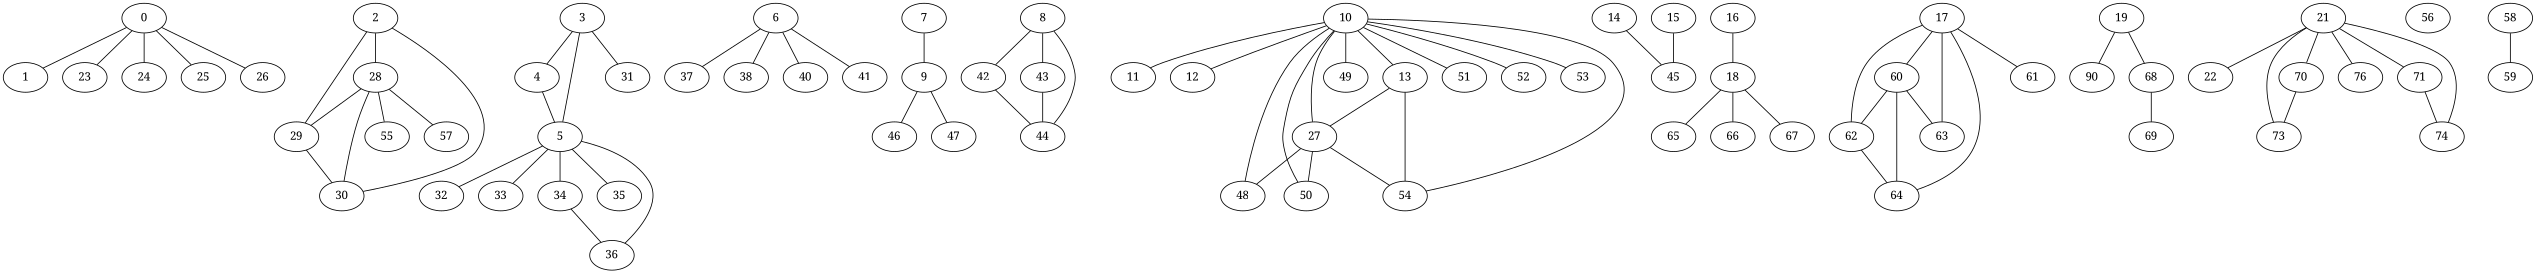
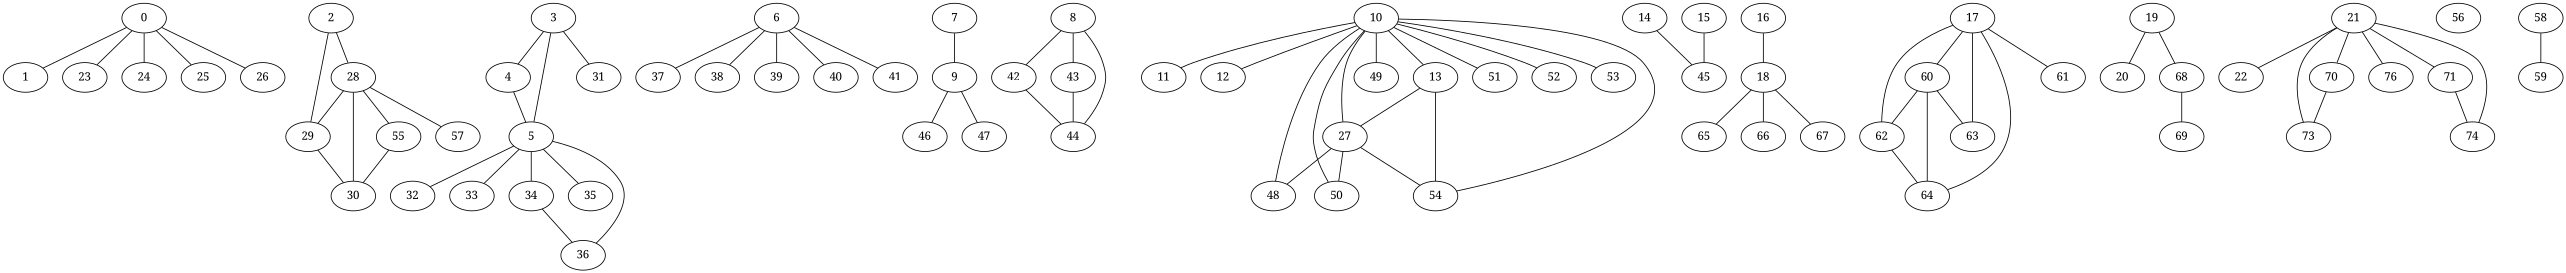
  graph {
    fontname="Noto Serif"
    node [fontname="Noto Serif"]
    edge [fontname="Noto Serif"]
    0
    1
    23
    24
    25
    26
    2
    28
    29
    30
    55
    57
    3
    4
    5
    31
    32
    33
    34
    35
    36
    6
    37
    38
+   39
    40
    41
    7
    9
    46
    47
    8
    42
    43
    44
    10
    11
    12
    13
    27
    48
    49
    50
    51
    52
    53
    54
    14
    45
    15
    16
    18
    65
    66
    67
    17
    60
    61
    62
    63
    64
    19
-   20 [label=90]
+   20
    68
    69
    21
    22
    70
    71
    n70 [label=76]
    73
    74
    56
    58
    59
    0 -- 1
    0 -- 23
    0 -- 24
    0 -- 25
    0 -- 26
    2 -- 28
    2 -- 29
-   2 -- 30
+   55 -- 30
    28 -- 29
    28 -- 30
    28 -- 55
    28 -- 57
    29 -- 30
    3 -- 4
    3 -- 5
    3 -- 31
    4 -- 5
    5 -- 32
    5 -- 33
    5 -- 34
    5 -- 35
    5 -- 36
    34 -- 36
    6 -- 37
    6 -- 38
+   6 -- 39
    6 -- 40
    6 -- 41
    7 -- 9
    9 -- 46
    9 -- 47
    8 -- 42
    8 -- 43
    8 -- 44
    42 -- 44
    43 -- 44
    10 -- 11
    10 -- 12
    10 -- 13
    10 -- 27
    10 -- 48
    10 -- 49
    10 -- 50
    10 -- 51
    10 -- 52
    10 -- 53
    10 -- 54
    13 -- 27
    13 -- 54
    27 -- 48
    27 -- 50
    27 -- 54
    14 -- 45
    15 -- 45
    16 -- 18
    18 -- 65
    18 -- 66
    18 -- 67
    17 -- 60
    17 -- 61
    17 -- 62
    17 -- 63
    17 -- 64
    60 -- 62
    60 -- 63
    60 -- 64
    62 -- 64
    19 -- 20
    19 -- 68
    68 -- 69
    21 -- 22
    21 -- 70
    21 -- 71
    21 -- n70
    21 -- 73
    21 -- 74
    70 -- 73
    71 -- 74
    58 -- 59
  }
